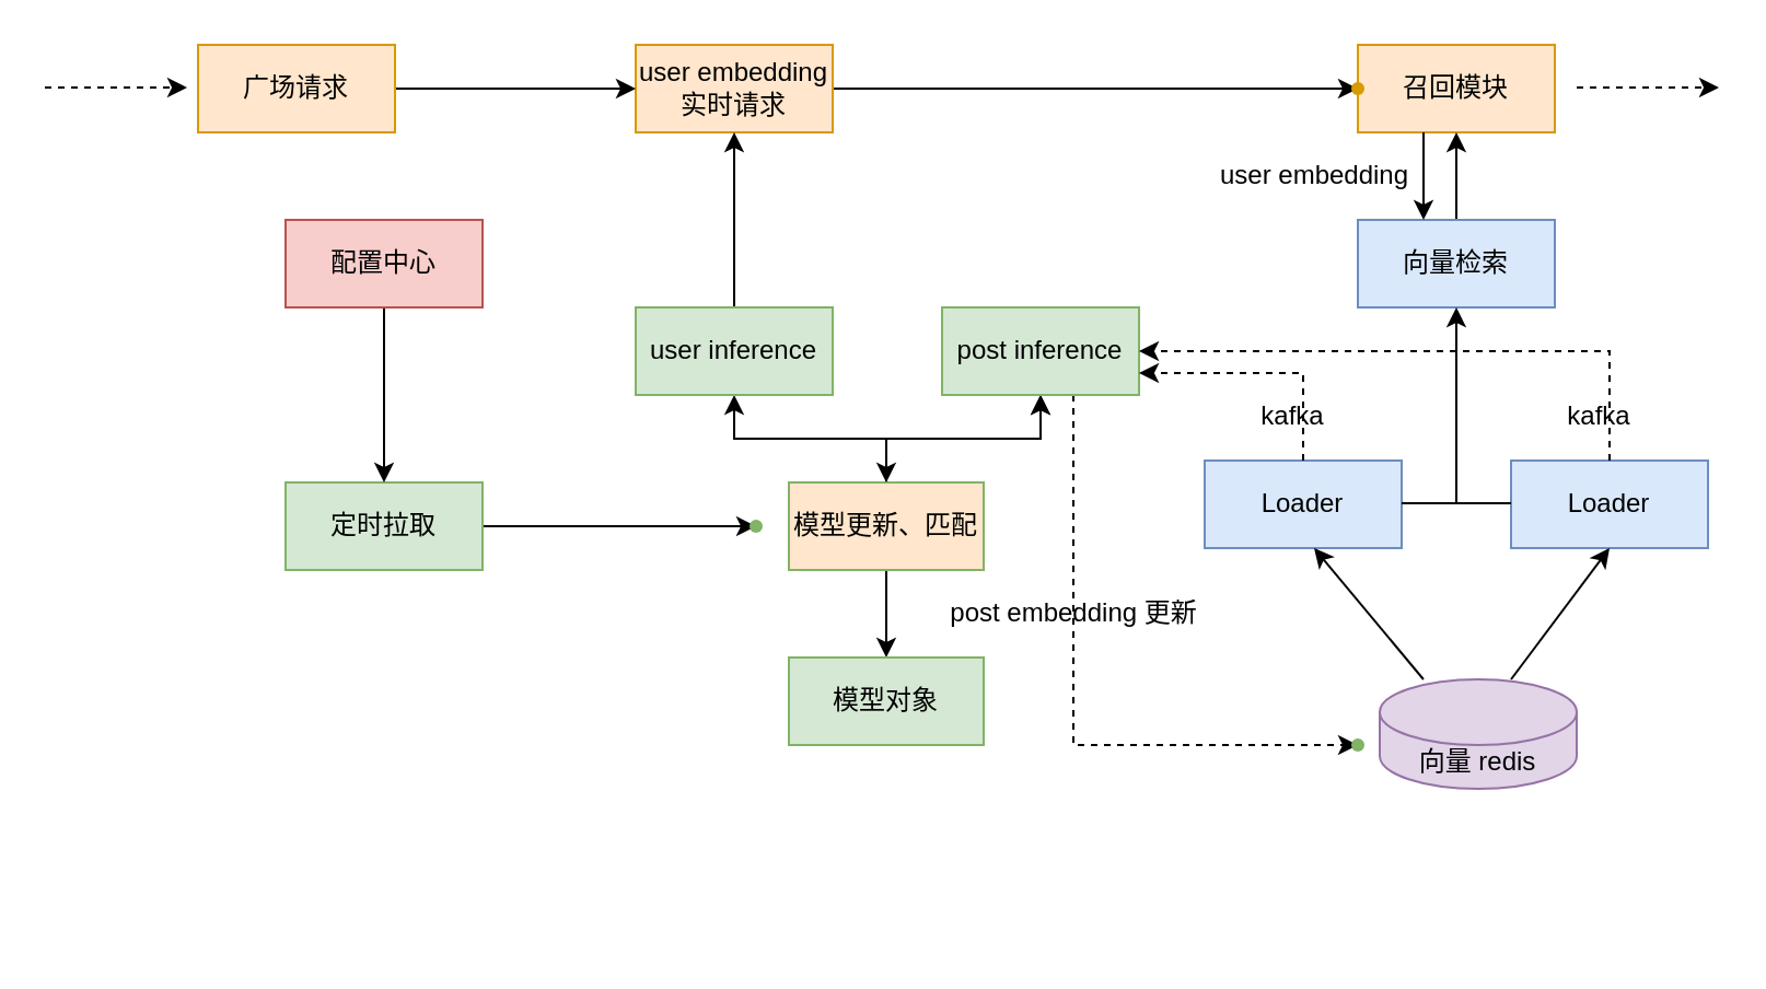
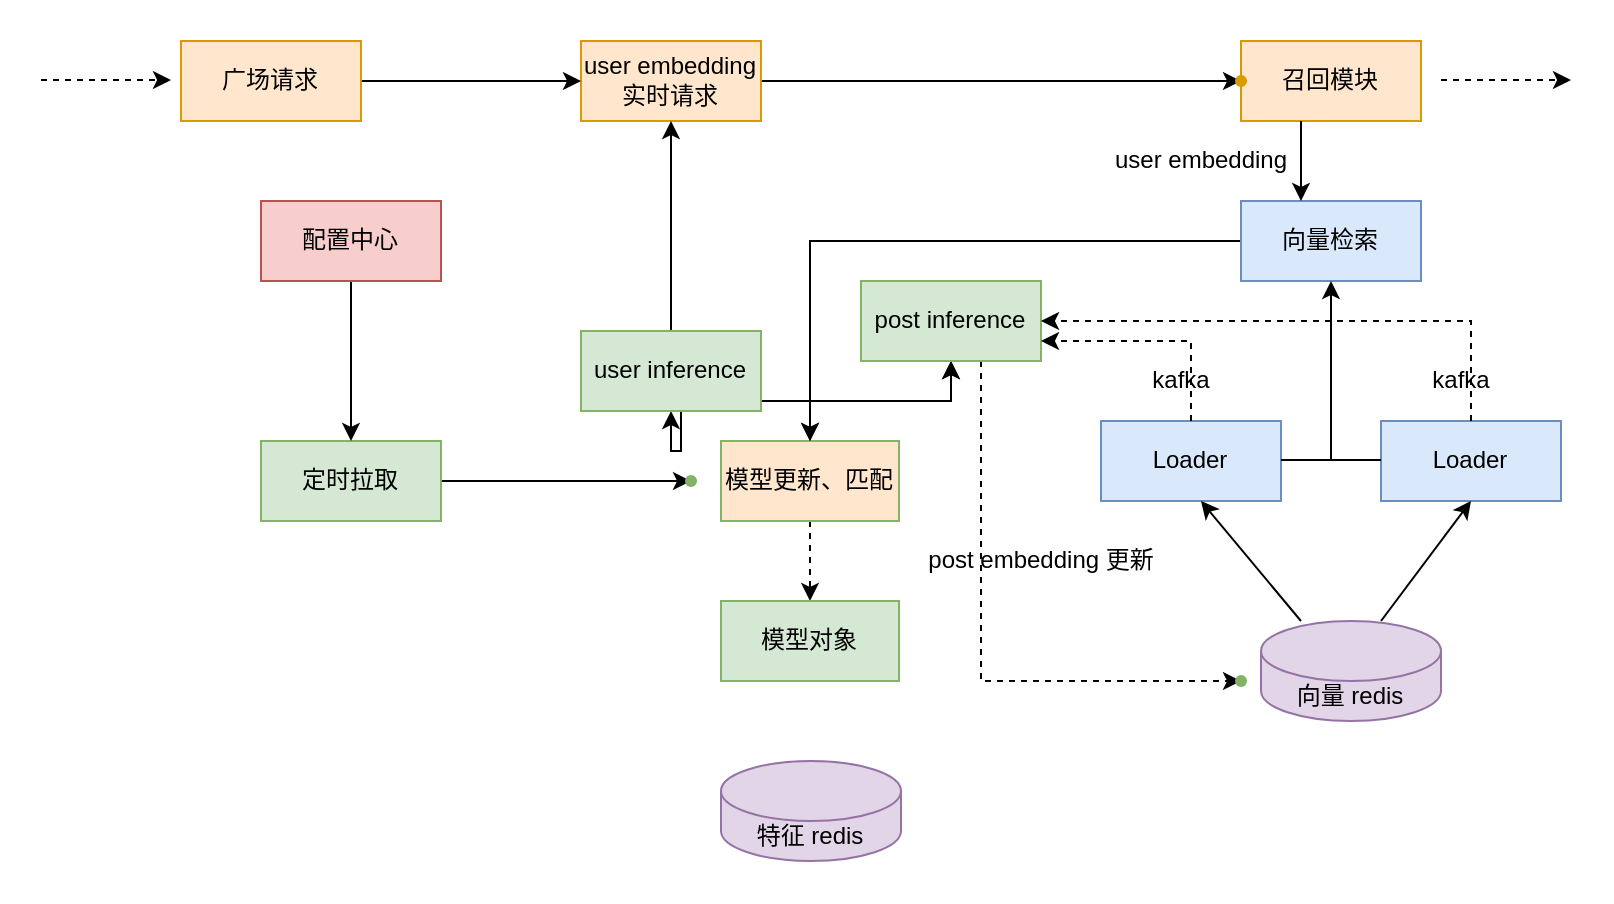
  <mxCell id="0" />
  <mxCell id="1" parent="0" />
  <mxCell id="2" value="" style="edgeStyle=orthogonalEdgeStyle;rounded=0;orthogonalLoop=1;jettySize=auto;html=1;" edge="1" parent="1" source="3" target="22"><mxGeometry relative="1" as="geometry" /></mxCell>
  <mxCell id="3" value="user embedding实时请求" style="rounded=0;whiteSpace=wrap;html=1;fillColor=#ffe6cc;strokeColor=#d79b00;" vertex="1" parent="1"><mxGeometry x="290" y="20" width="90" height="40" as="geometry" /></mxCell>
  <mxCell id="4" value="" style="edgeStyle=orthogonalEdgeStyle;rounded=0;orthogonalLoop=1;jettySize=auto;html=1;" edge="1" parent="1" source="8" target="13"><mxGeometry relative="1" as="geometry" /></mxCell>
  <mxCell id="5" value="" style="edgeStyle=orthogonalEdgeStyle;rounded=0;orthogonalLoop=1;jettySize=auto;html=1;" edge="1" parent="1" source="8" target="13"><mxGeometry relative="1" as="geometry" /></mxCell>
  <mxCell id="6" style="edgeStyle=orthogonalEdgeStyle;rounded=0;orthogonalLoop=1;jettySize=auto;html=1;entryX=0.5;entryY=1;entryDx=0;entryDy=0;" edge="1" parent="1" source="8" target="10"><mxGeometry relative="1" as="geometry" /></mxCell>
- <mxCell id="7" value="" style="edgeStyle=orthogonalEdgeStyle;rounded=0;orthogonalLoop=1;jettySize=auto;html=1;" edge="1" parent="1" source="8" target="43"><mxGeometry relative="1" as="geometry" /></mxCell>
+ <mxCell id="7" value="" style="edgeStyle=orthogonalEdgeStyle;rounded=0;orthogonalLoop=1;jettySize=auto;html=1;dashed=1;" edge="1" parent="1" source="8" target="43"><mxGeometry relative="1" as="geometry" /></mxCell>
  <mxCell id="8" value="模型更新、匹配" style="rounded=0;whiteSpace=wrap;html=1;fillColor=#ffe6cc;strokeColor=#82b366;" vertex="1" parent="1"><mxGeometry x="360" y="220" width="89" height="40" as="geometry" /></mxCell>
  <mxCell id="9" value="" style="edgeStyle=orthogonalEdgeStyle;rounded=0;orthogonalLoop=1;jettySize=auto;html=1;" edge="1" parent="1" source="10" target="3"><mxGeometry relative="1" as="geometry" /></mxCell>
- <mxCell id="10" value="user inference" style="rounded=0;whiteSpace=wrap;html=1;fillColor=#d5e8d4;strokeColor=#82b366;" vertex="1" parent="1"><mxGeometry x="290" y="140" width="90" height="40" as="geometry" /></mxCell>
+ <mxCell id="10" value="user inference" style="rounded=0;whiteSpace=wrap;html=1;fillColor=#d5e8d4;strokeColor=#82b366;" vertex="1" parent="1"><mxGeometry x="290" y="165" width="90" height="40" as="geometry" /></mxCell>
  <mxCell id="11" value="" style="edgeStyle=orthogonalEdgeStyle;rounded=0;orthogonalLoop=1;jettySize=auto;html=1;" edge="1" parent="1" source="13" target="8"><mxGeometry relative="1" as="geometry" /></mxCell>
  <mxCell id="12" value="" style="edgeStyle=orthogonalEdgeStyle;rounded=0;orthogonalLoop=1;jettySize=auto;html=1;dashed=1;" edge="1" parent="1" source="13" target="25"><mxGeometry relative="1" as="geometry"><Array as="points"><mxPoint x="490" y="340" /></Array></mxGeometry></mxCell>
  <mxCell id="13" value="post inference" style="rounded=0;whiteSpace=wrap;html=1;fillColor=#d5e8d4;strokeColor=#82b366;" vertex="1" parent="1"><mxGeometry x="430" y="140" width="90" height="40" as="geometry" /></mxCell>
  <mxCell id="14" value="" style="edgeStyle=orthogonalEdgeStyle;rounded=0;orthogonalLoop=1;jettySize=auto;html=1;" edge="1" parent="1" source="15" target="20"><mxGeometry relative="1" as="geometry" /></mxCell>
  <mxCell id="15" value="定时拉取" style="rounded=0;whiteSpace=wrap;html=1;fillColor=#d5e8d4;strokeColor=#82b366;" vertex="1" parent="1"><mxGeometry x="130" y="220" width="90" height="40" as="geometry" /></mxCell>
  <mxCell id="16" value="" style="edgeStyle=orthogonalEdgeStyle;rounded=0;orthogonalLoop=1;jettySize=auto;html=1;" edge="1" parent="1" source="17" target="15"><mxGeometry relative="1" as="geometry" /></mxCell>
  <mxCell id="17" value="配置中心" style="rounded=0;whiteSpace=wrap;html=1;fillColor=#f8cecc;strokeColor=#b85450;" vertex="1" parent="1"><mxGeometry x="130" y="100" width="90" height="40" as="geometry" /></mxCell>
+ <mxCell id="18" value="特征 redis" style="shape=cylinder3;whiteSpace=wrap;html=1;boundedLbl=1;backgroundOutline=1;size=15;fillColor=#e1d5e7;strokeColor=#9673a6;" vertex="1" parent="1"><mxGeometry x="360" y="380" width="90" height="50" as="geometry" /></mxCell>
  <mxCell id="19" value="向量 redis" style="shape=cylinder3;whiteSpace=wrap;html=1;boundedLbl=1;backgroundOutline=1;size=15;fillColor=#e1d5e7;strokeColor=#9673a6;" vertex="1" parent="1"><mxGeometry x="630" y="310" width="90" height="50" as="geometry" /></mxCell>
  <mxCell id="20" value="" style="shape=waypoint;sketch=0;size=6;pointerEvents=1;points=[];fillColor=#d5e8d4;resizable=0;rotatable=0;perimeter=centerPerimeter;snapToPoint=1;strokeColor=#82b366;rounded=0;" vertex="1" parent="1"><mxGeometry x="325" y="220" width="40" height="40" as="geometry" /></mxCell>
  <mxCell id="21" value="召回模块" style="rounded=0;whiteSpace=wrap;html=1;fillColor=#ffe6cc;strokeColor=#d79b00;" vertex="1" parent="1"><mxGeometry x="620" y="20" width="90" height="40" as="geometry" /></mxCell>
  <mxCell id="22" value="" style="shape=waypoint;sketch=0;size=6;pointerEvents=1;points=[];fillColor=#ffe6cc;resizable=0;rotatable=0;perimeter=centerPerimeter;snapToPoint=1;strokeColor=#d79b00;rounded=0;" vertex="1" parent="1"><mxGeometry x="600" y="20" width="40" height="40" as="geometry" /></mxCell>
  <mxCell id="23" value="Loader" style="rounded=0;whiteSpace=wrap;html=1;fillColor=#dae8fc;strokeColor=#6c8ebf;" vertex="1" parent="1"><mxGeometry x="550" y="210" width="90" height="40" as="geometry" /></mxCell>
  <mxCell id="24" value="Loader" style="rounded=0;whiteSpace=wrap;html=1;fillColor=#dae8fc;strokeColor=#6c8ebf;" vertex="1" parent="1"><mxGeometry x="690" y="210" width="90" height="40" as="geometry" /></mxCell>
  <mxCell id="25" value="" style="shape=waypoint;sketch=0;size=6;pointerEvents=1;points=[];fillColor=#d5e8d4;resizable=0;rotatable=0;perimeter=centerPerimeter;snapToPoint=1;strokeColor=#82b366;rounded=0;" vertex="1" parent="1"><mxGeometry x="600" y="320" width="40" height="40" as="geometry" /></mxCell>
  <mxCell id="26" value="" style="endArrow=classic;html=1;rounded=0;entryX=0.5;entryY=1;entryDx=0;entryDy=0;" edge="1" parent="1" target="24"><mxGeometry width="50" height="50" relative="1" as="geometry"><mxPoint x="690" y="310" as="sourcePoint" /><mxPoint x="740" y="260" as="targetPoint" /></mxGeometry></mxCell>
  <mxCell id="27" value="" style="endArrow=classic;html=1;rounded=0;exitX=0.222;exitY=0;exitDx=0;exitDy=0;exitPerimeter=0;" edge="1" parent="1" source="19"><mxGeometry width="50" height="50" relative="1" as="geometry"><mxPoint x="660" y="300" as="sourcePoint" /><mxPoint x="600" y="250" as="targetPoint" /></mxGeometry></mxCell>
- <mxCell id="28" value="" style="edgeStyle=orthogonalEdgeStyle;rounded=0;orthogonalLoop=1;jettySize=auto;html=1;" edge="1" parent="1" source="29" target="21"><mxGeometry relative="1" as="geometry" /></mxCell>
+ <mxCell id="28" value="" style="edgeStyle=orthogonalEdgeStyle;rounded=0;orthogonalLoop=1;jettySize=auto;html=1;" edge="1" parent="1" source="29" target="8"><mxGeometry relative="1" as="geometry" /></mxCell>
  <mxCell id="29" value="向量检索" style="rounded=0;whiteSpace=wrap;html=1;fillColor=#dae8fc;strokeColor=#6c8ebf;" vertex="1" parent="1"><mxGeometry x="620" y="100" width="90" height="40" as="geometry" /></mxCell>
  <mxCell id="30" value="" style="endArrow=classic;html=1;rounded=0;entryX=0.5;entryY=1;entryDx=0;entryDy=0;" edge="1" parent="1" target="29"><mxGeometry width="50" height="50" relative="1" as="geometry"><mxPoint x="665" y="230" as="sourcePoint" /><mxPoint x="660" y="140" as="targetPoint" /></mxGeometry></mxCell>
  <mxCell id="31" value="" style="endArrow=classic;html=1;rounded=0;dashed=1;exitX=0.5;exitY=0;exitDx=0;exitDy=0;" edge="1" parent="1" source="23"><mxGeometry width="50" height="50" relative="1" as="geometry"><mxPoint x="590" y="200" as="sourcePoint" /><mxPoint x="520" y="170" as="targetPoint" /><Array as="points"><mxPoint x="595" y="170" /></Array></mxGeometry></mxCell>
  <mxCell id="32" value="" style="endArrow=classic;html=1;rounded=0;dashed=1;exitX=0.5;exitY=0;exitDx=0;exitDy=0;" edge="1" parent="1" source="24"><mxGeometry width="50" height="50" relative="1" as="geometry"><mxPoint x="765" y="200" as="sourcePoint" /><mxPoint x="520" y="160" as="targetPoint" /><Array as="points"><mxPoint x="735" y="160" /></Array></mxGeometry></mxCell>
  <mxCell id="33" value="" style="edgeStyle=orthogonalEdgeStyle;rounded=0;orthogonalLoop=1;jettySize=auto;html=1;" edge="1" parent="1" source="34" target="3"><mxGeometry relative="1" as="geometry" /></mxCell>
  <mxCell id="34" value="广场请求" style="rounded=0;whiteSpace=wrap;html=1;fillColor=#ffe6cc;strokeColor=#d79b00;" vertex="1" parent="1"><mxGeometry x="90" y="20" width="90" height="40" as="geometry" /></mxCell>
  <mxCell id="35" value="" style="endArrow=classic;html=1;rounded=0;dashed=1;" edge="1" parent="1"><mxGeometry width="50" height="50" relative="1" as="geometry"><mxPoint x="20" y="39.5" as="sourcePoint" /><mxPoint x="85" y="39.5" as="targetPoint" /></mxGeometry></mxCell>
  <mxCell id="36" value="" style="endArrow=classic;html=1;rounded=0;dashed=1;" edge="1" parent="1"><mxGeometry width="50" height="50" relative="1" as="geometry"><mxPoint x="720" y="39.5" as="sourcePoint" /><mxPoint x="785" y="39.5" as="targetPoint" /></mxGeometry></mxCell>
  <mxCell id="37" value="" style="endArrow=classic;html=1;rounded=0;" edge="1" parent="1"><mxGeometry width="50" height="50" relative="1" as="geometry"><mxPoint x="650" y="60" as="sourcePoint" /><mxPoint x="650" y="100" as="targetPoint" /></mxGeometry></mxCell>
  <mxCell id="38" value="user embedding" style="text;html=1;resizable=0;autosize=1;align=center;verticalAlign=middle;points=[];fillColor=none;strokeColor=none;rounded=0;" vertex="1" parent="1"><mxGeometry x="550" y="70" width="100" height="20" as="geometry" /></mxCell>
  <mxCell id="39" value="kafka" style="text;html=1;resizable=0;autosize=1;align=center;verticalAlign=middle;points=[];fillColor=none;strokeColor=none;rounded=0;" vertex="1" parent="1"><mxGeometry x="710" y="180" width="40" height="20" as="geometry" /></mxCell>
  <mxCell id="40" value="" style="endArrow=none;html=1;rounded=0;" edge="1" parent="1"><mxGeometry width="50" height="50" relative="1" as="geometry"><mxPoint x="640" y="229.5" as="sourcePoint" /><mxPoint x="690" y="229.5" as="targetPoint" /></mxGeometry></mxCell>
  <mxCell id="41" value="kafka" style="text;html=1;resizable=0;autosize=1;align=center;verticalAlign=middle;points=[];fillColor=none;strokeColor=none;rounded=0;" vertex="1" parent="1"><mxGeometry x="570" y="180" width="40" height="20" as="geometry" /></mxCell>
- <mxCell id="42" value="post embedding 更新" style="text;html=1;resizable=0;autosize=1;align=center;verticalAlign=middle;points=[];fillColor=none;strokeColor=none;rounded=0;" vertex="1" parent="1"><mxGeometry x="425" y="270" width="130" height="20" as="geometry" /></mxCell>
+ <mxCell id="42" value="post embedding 更新" style="text;html=1;resizable=0;autosize=1;align=center;verticalAlign=middle;points=[];fillColor=none;strokeColor=none;rounded=0;" vertex="1" parent="1"><mxGeometry x="455" y="270" width="130" height="20" as="geometry" /></mxCell>
  <mxCell id="43" value="模型对象" style="rounded=0;whiteSpace=wrap;html=1;fillColor=#d5e8d4;strokeColor=#82b366;" vertex="1" parent="1"><mxGeometry x="360" y="300" width="89" height="40" as="geometry" /></mxCell>
